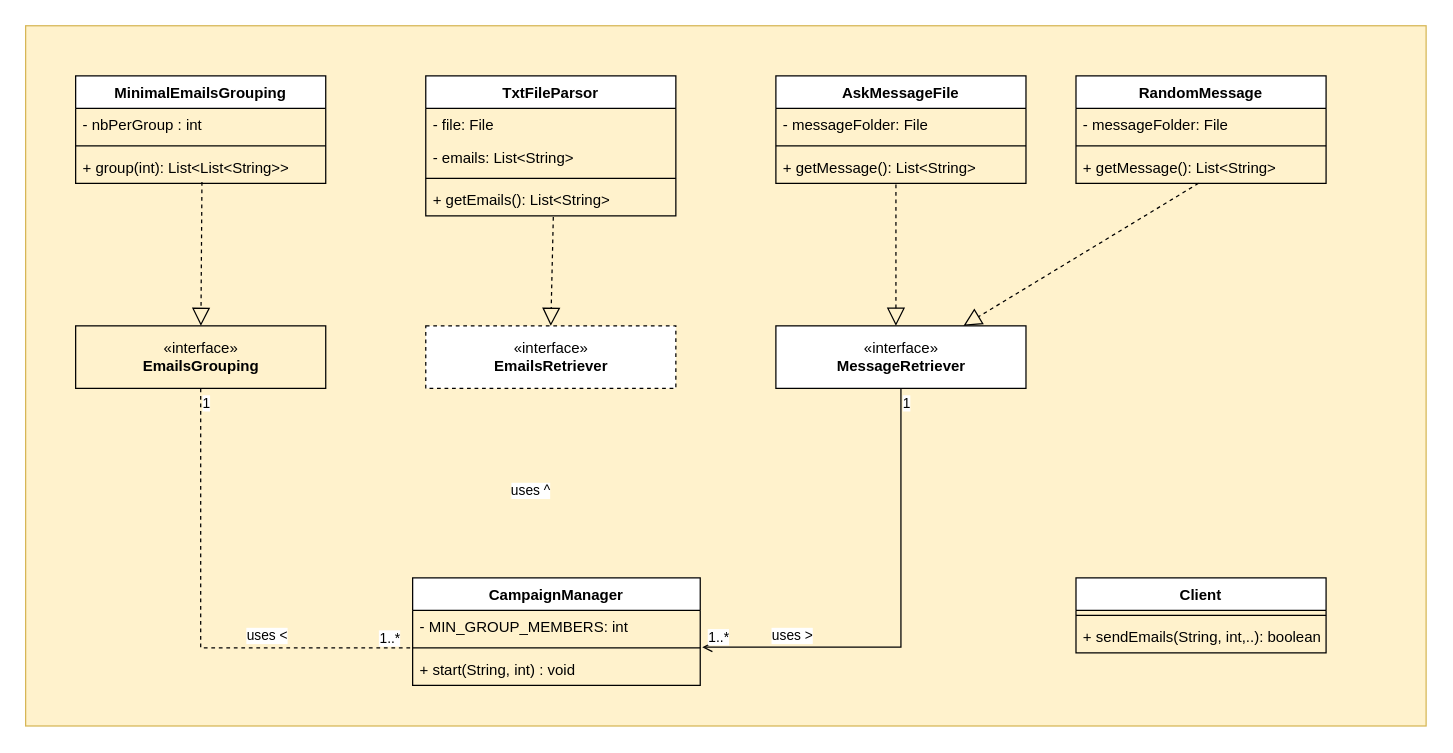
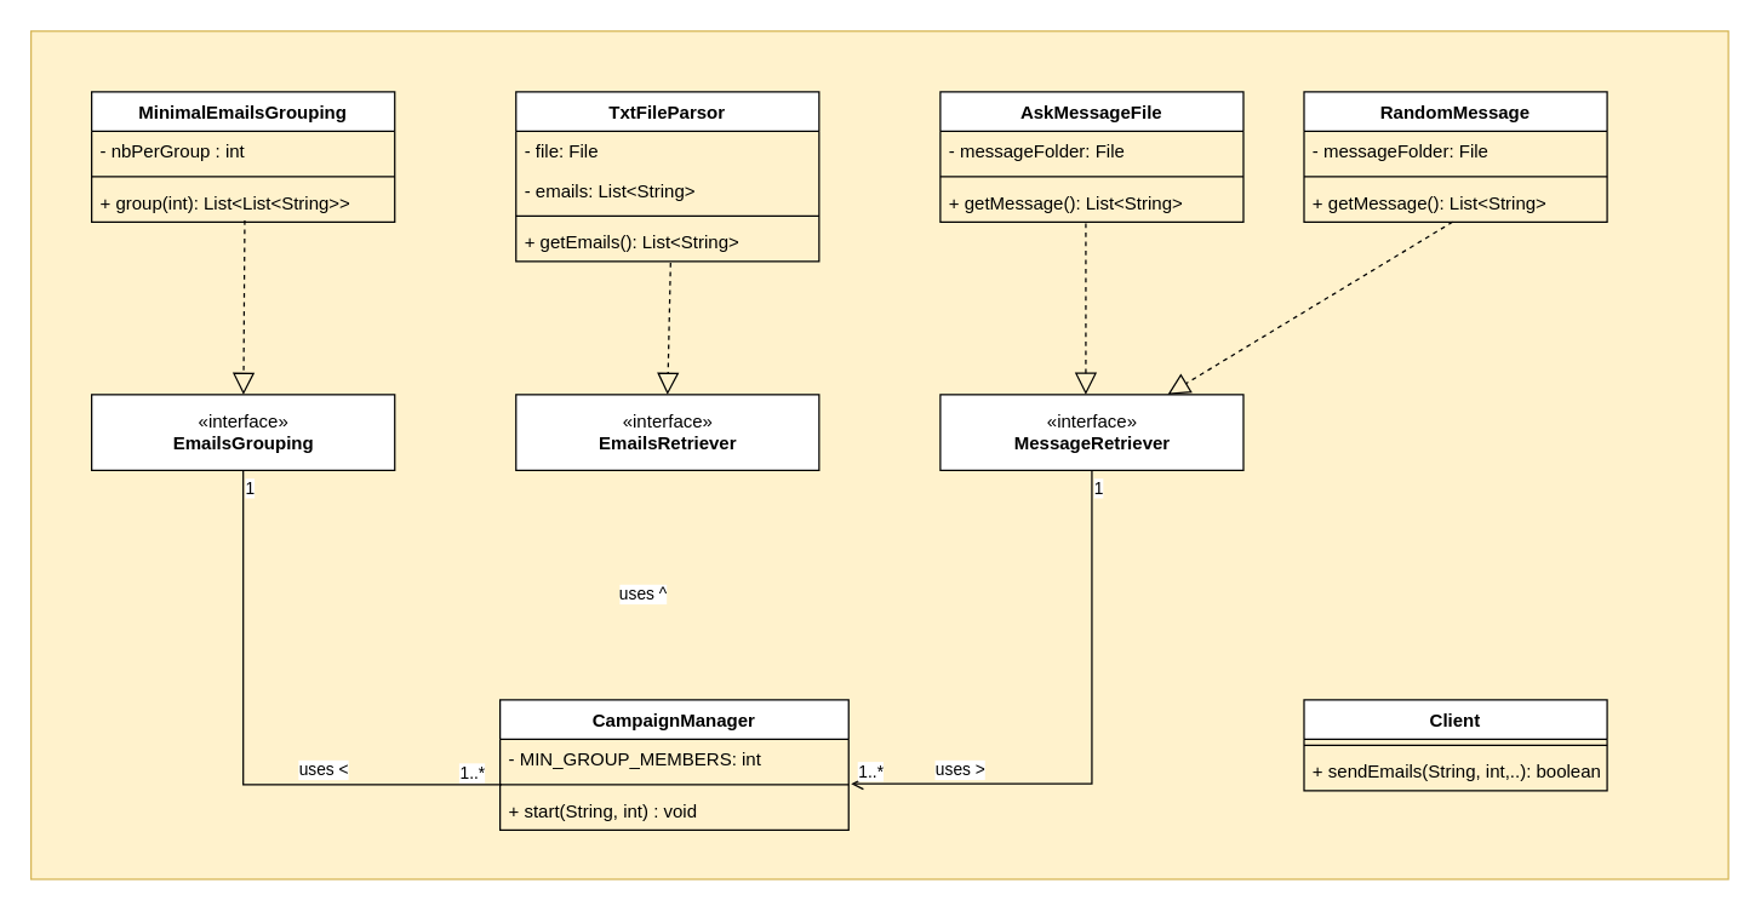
  <mxCell id="0" />
  <mxCell id="1" parent="0" />
  <mxCell id="2" value="" style="rounded=0;whiteSpace=wrap;html=1;fillColor=#fff2cc;strokeColor=#d6b656;" vertex="1" parent="1"><mxGeometry width="1120" height="560" as="geometry" x="20" y="20" /></mxCell>
- <mxCell id="3" value="«interface»&lt;br&gt;&lt;b&gt;EmailsGrouping&lt;/b&gt;" style="html=1;fillColor=#fff2cc;" vertex="1" parent="1"><mxGeometry x="60" y="260" width="200" height="50" as="geometry" /></mxCell>
+ <mxCell id="3" value="«interface»&lt;br&gt;&lt;b&gt;EmailsGrouping&lt;/b&gt;" style="html=1;" vertex="1" parent="1"><mxGeometry x="60" y="260" width="200" height="50" as="geometry" /></mxCell>
  <mxCell id="4" value="CampaignManager" style="swimlane;fontStyle=1;align=center;verticalAlign=top;childLayout=stackLayout;horizontal=1;startSize=26;horizontalStack=0;resizeParent=1;resizeParentMax=0;resizeLast=0;collapsible=1;marginBottom=0;" vertex="1" parent="1"><mxGeometry x="329.5" y="461.5" width="230" height="86" as="geometry" /></mxCell>
  <mxCell id="5" value="- MIN_GROUP_MEMBERS: int" style="text;strokeColor=none;fillColor=none;align=left;verticalAlign=top;spacingLeft=4;spacingRight=4;overflow=hidden;rotatable=0;points=[[0,0.5],[1,0.5]];portConstraint=eastwest;" vertex="1" parent="4"><mxGeometry y="26" width="230" height="26" as="geometry" /></mxCell>
  <mxCell id="6" value="" style="line;strokeWidth=1;fillColor=none;align=left;verticalAlign=middle;spacingTop=-1;spacingLeft=3;spacingRight=3;rotatable=0;labelPosition=right;points=[];portConstraint=eastwest;" vertex="1" parent="4"><mxGeometry y="52" width="230" height="8" as="geometry" /></mxCell>
  <mxCell id="7" value="+ start(String, int) : void" style="text;strokeColor=none;fillColor=none;align=left;verticalAlign=top;spacingLeft=4;spacingRight=4;overflow=hidden;rotatable=0;points=[[0,0.5],[1,0.5]];portConstraint=eastwest;" vertex="1" parent="4"><mxGeometry y="60" width="230" height="26" as="geometry" /></mxCell>
- <mxCell id="8" value="«interface»&lt;br&gt;&lt;b&gt;EmailsRetriever&lt;/b&gt;" style="html=1;dashed=1;" vertex="1" parent="1"><mxGeometry x="340" y="260" width="200" height="50" as="geometry" /></mxCell>
+ <mxCell id="8" value="«interface»&lt;br&gt;&lt;b&gt;EmailsRetriever&lt;/b&gt;" style="html=1;" vertex="1" parent="1"><mxGeometry x="340" y="260" width="200" height="50" as="geometry" /></mxCell>
  <mxCell id="9" value="«interface»&lt;br&gt;&lt;b&gt;MessageRetriever&lt;/b&gt;" style="html=1;" vertex="1" parent="1"><mxGeometry x="620" y="260" width="200" height="50" as="geometry" /></mxCell>
  <mxCell id="10" value="Client" style="swimlane;fontStyle=1;align=center;verticalAlign=top;childLayout=stackLayout;horizontal=1;startSize=26;horizontalStack=0;resizeParent=1;resizeParentMax=0;resizeLast=0;collapsible=1;marginBottom=0;" vertex="1" parent="1"><mxGeometry x="860" y="461.5" width="200" height="60" as="geometry" /></mxCell>
  <mxCell id="11" value="" style="line;strokeWidth=1;fillColor=none;align=left;verticalAlign=middle;spacingTop=-1;spacingLeft=3;spacingRight=3;rotatable=0;labelPosition=right;points=[];portConstraint=eastwest;" vertex="1" parent="10"><mxGeometry y="26" width="200" height="8" as="geometry" /></mxCell>
  <mxCell id="12" value="+ sendEmails(String, int,..): boolean" style="text;strokeColor=none;fillColor=none;align=left;verticalAlign=top;spacingLeft=4;spacingRight=4;overflow=hidden;rotatable=0;points=[[0,0.5],[1,0.5]];portConstraint=eastwest;" vertex="1" parent="10"><mxGeometry y="34" width="200" height="26" as="geometry" /></mxCell>
  <mxCell id="13" value="MinimalEmailsGrouping" style="swimlane;fontStyle=1;align=center;verticalAlign=top;childLayout=stackLayout;horizontal=1;startSize=26;horizontalStack=0;resizeParent=1;resizeParentMax=0;resizeLast=0;collapsible=1;marginBottom=0;" vertex="1" parent="1"><mxGeometry x="60" y="60" width="200" height="86" as="geometry" /></mxCell>
  <mxCell id="14" value="- nbPerGroup : int" style="text;strokeColor=none;fillColor=none;align=left;verticalAlign=top;spacingLeft=4;spacingRight=4;overflow=hidden;rotatable=0;points=[[0,0.5],[1,0.5]];portConstraint=eastwest;" vertex="1" parent="13"><mxGeometry y="26" width="200" height="26" as="geometry" /></mxCell>
  <mxCell id="15" value="" style="line;strokeWidth=1;fillColor=none;align=left;verticalAlign=middle;spacingTop=-1;spacingLeft=3;spacingRight=3;rotatable=0;labelPosition=right;points=[];portConstraint=eastwest;" vertex="1" parent="13"><mxGeometry y="52" width="200" height="8" as="geometry" /></mxCell>
  <mxCell id="16" value="+ group(int): List&lt;List&lt;String&gt;&gt;" style="text;strokeColor=none;fillColor=none;align=left;verticalAlign=top;spacingLeft=4;spacingRight=4;overflow=hidden;rotatable=0;points=[[0,0.5],[1,0.5]];portConstraint=eastwest;" vertex="1" parent="13"><mxGeometry y="60" width="200" height="26" as="geometry" /></mxCell>
  <mxCell id="17" value="TxtFileParsor" style="swimlane;fontStyle=1;align=center;verticalAlign=top;childLayout=stackLayout;horizontal=1;startSize=26;horizontalStack=0;resizeParent=1;resizeParentMax=0;resizeLast=0;collapsible=1;marginBottom=0;" vertex="1" parent="1"><mxGeometry x="340" y="60" width="200" height="112" as="geometry" /></mxCell>
  <mxCell id="18" value="- file: File" style="text;strokeColor=none;fillColor=none;align=left;verticalAlign=top;spacingLeft=4;spacingRight=4;overflow=hidden;rotatable=0;points=[[0,0.5],[1,0.5]];portConstraint=eastwest;" vertex="1" parent="17"><mxGeometry y="26" width="200" height="26" as="geometry" /></mxCell>
  <mxCell id="19" value="- emails: List&lt;String&gt;" style="text;strokeColor=none;fillColor=none;align=left;verticalAlign=top;spacingLeft=4;spacingRight=4;overflow=hidden;rotatable=0;points=[[0,0.5],[1,0.5]];portConstraint=eastwest;" vertex="1" parent="17"><mxGeometry y="52" width="200" height="26" as="geometry" /></mxCell>
  <mxCell id="20" value="" style="line;strokeWidth=1;fillColor=none;align=left;verticalAlign=middle;spacingTop=-1;spacingLeft=3;spacingRight=3;rotatable=0;labelPosition=right;points=[];portConstraint=eastwest;" vertex="1" parent="17"><mxGeometry y="78" width="200" height="8" as="geometry" /></mxCell>
  <mxCell id="21" value="+ getEmails(): List&lt;String&gt;" style="text;strokeColor=none;fillColor=none;align=left;verticalAlign=top;spacingLeft=4;spacingRight=4;overflow=hidden;rotatable=0;points=[[0,0.5],[1,0.5]];portConstraint=eastwest;" vertex="1" parent="17"><mxGeometry y="86" width="200" height="26" as="geometry" /></mxCell>
  <mxCell id="22" value="AskMessageFile" style="swimlane;fontStyle=1;align=center;verticalAlign=top;childLayout=stackLayout;horizontal=1;startSize=26;horizontalStack=0;resizeParent=1;resizeParentMax=0;resizeLast=0;collapsible=1;marginBottom=0;" vertex="1" parent="1"><mxGeometry x="620" y="60" width="200" height="86" as="geometry" /></mxCell>
  <mxCell id="23" value="- messageFolder: File" style="text;strokeColor=none;fillColor=none;align=left;verticalAlign=top;spacingLeft=4;spacingRight=4;overflow=hidden;rotatable=0;points=[[0,0.5],[1,0.5]];portConstraint=eastwest;" vertex="1" parent="22"><mxGeometry y="26" width="200" height="26" as="geometry" /></mxCell>
  <mxCell id="24" value="" style="line;strokeWidth=1;fillColor=none;align=left;verticalAlign=middle;spacingTop=-1;spacingLeft=3;spacingRight=3;rotatable=0;labelPosition=right;points=[];portConstraint=eastwest;" vertex="1" parent="22"><mxGeometry y="52" width="200" height="8" as="geometry" /></mxCell>
  <mxCell id="25" value="+ getMessage(): List&lt;String&gt;" style="text;strokeColor=none;fillColor=none;align=left;verticalAlign=top;spacingLeft=4;spacingRight=4;overflow=hidden;rotatable=0;points=[[0,0.5],[1,0.5]];portConstraint=eastwest;" vertex="1" parent="22"><mxGeometry y="60" width="200" height="26" as="geometry" /></mxCell>
  <mxCell id="26" value="" style="endArrow=block;dashed=1;endFill=0;endSize=12;html=1;rounded=0;exitX=0.48;exitY=1.038;exitDx=0;exitDy=0;exitPerimeter=0;" edge="1" parent="1" source="25"><mxGeometry width="160" relative="1" as="geometry"><mxPoint x="710" y="170" as="sourcePoint" /><mxPoint x="716" y="260" as="targetPoint" /></mxGeometry></mxCell>
  <mxCell id="27" value="" style="endArrow=block;dashed=1;endFill=0;endSize=12;html=1;rounded=0;entryX=0.75;entryY=0;entryDx=0;entryDy=0;exitX=0.49;exitY=1;exitDx=0;exitDy=0;exitPerimeter=0;" edge="1" parent="1" source="31" target="9"><mxGeometry width="160" relative="1" as="geometry"><mxPoint x="960" y="220" as="sourcePoint" /><mxPoint x="1030" y="110" as="targetPoint" /></mxGeometry></mxCell>
  <mxCell id="28" value="RandomMessage" style="swimlane;fontStyle=1;align=center;verticalAlign=top;childLayout=stackLayout;horizontal=1;startSize=26;horizontalStack=0;resizeParent=1;resizeParentMax=0;resizeLast=0;collapsible=1;marginBottom=0;" vertex="1" parent="1"><mxGeometry x="860" y="60" width="200" height="86" as="geometry" /></mxCell>
  <mxCell id="29" value="- messageFolder: File" style="text;strokeColor=none;fillColor=none;align=left;verticalAlign=top;spacingLeft=4;spacingRight=4;overflow=hidden;rotatable=0;points=[[0,0.5],[1,0.5]];portConstraint=eastwest;" vertex="1" parent="28"><mxGeometry y="26" width="200" height="26" as="geometry" /></mxCell>
  <mxCell id="30" value="" style="line;strokeWidth=1;fillColor=none;align=left;verticalAlign=middle;spacingTop=-1;spacingLeft=3;spacingRight=3;rotatable=0;labelPosition=right;points=[];portConstraint=eastwest;" vertex="1" parent="28"><mxGeometry y="52" width="200" height="8" as="geometry" /></mxCell>
  <mxCell id="31" value="+ getMessage(): List&lt;String&gt;" style="text;strokeColor=none;fillColor=none;align=left;verticalAlign=top;spacingLeft=4;spacingRight=4;overflow=hidden;rotatable=0;points=[[0,0.5],[1,0.5]];portConstraint=eastwest;" vertex="1" parent="28"><mxGeometry y="60" width="200" height="26" as="geometry" /></mxCell>
- <mxCell id="32" value="" style="endArrow=none;html=1;edgeStyle=orthogonalEdgeStyle;rounded=0;exitX=0.5;exitY=1;exitDx=0;exitDy=0;entryX=0.004;entryY=1.154;entryDx=0;entryDy=0;entryPerimeter=0;dashed=1;" edge="1" parent="1" source="3" target="5"><mxGeometry relative="1" as="geometry"><mxPoint x="300" y="650" as="sourcePoint" /><mxPoint x="310" y="510" as="targetPoint" /></mxGeometry></mxCell>
+ <mxCell id="32" value="" style="endArrow=none;html=1;edgeStyle=orthogonalEdgeStyle;rounded=0;exitX=0.5;exitY=1;exitDx=0;exitDy=0;entryX=0.004;entryY=1.154;entryDx=0;entryDy=0;entryPerimeter=0;" edge="1" parent="1" source="3" target="5"><mxGeometry relative="1" as="geometry"><mxPoint x="300" y="650" as="sourcePoint" /><mxPoint x="310" y="510" as="targetPoint" /></mxGeometry></mxCell>
  <mxCell id="33" value="1" style="edgeLabel;resizable=0;html=1;align=left;verticalAlign=bottom;" connectable="0" vertex="1" parent="32"><mxGeometry x="-1" relative="1" as="geometry"><mxPoint y="20" as="offset" /></mxGeometry></mxCell>
  <mxCell id="34" value="1..*" style="edgeLabel;resizable=0;html=1;align=right;verticalAlign=bottom;" connectable="0" vertex="1" parent="32"><mxGeometry x="1" relative="1" as="geometry"><mxPoint x="-10" as="offset" /></mxGeometry></mxCell>
  <mxCell id="35" value="" style="endArrow=block;dashed=1;endFill=0;endSize=12;html=1;rounded=0;entryX=0.5;entryY=0;entryDx=0;entryDy=0;exitX=0.51;exitY=1.038;exitDx=0;exitDy=0;exitPerimeter=0;" edge="1" parent="1" source="21" target="8"><mxGeometry width="160" relative="1" as="geometry"><mxPoint x="460" y="190" as="sourcePoint" /><mxPoint x="380" y="230" as="targetPoint" /></mxGeometry></mxCell>
  <mxCell id="36" value="" style="endArrow=block;dashed=1;endFill=0;endSize=12;html=1;rounded=0;exitX=0.505;exitY=0.962;exitDx=0;exitDy=0;exitPerimeter=0;" edge="1" parent="1" source="16" target="3"><mxGeometry width="160" relative="1" as="geometry"><mxPoint x="152" y="145.998" as="sourcePoint" /><mxPoint x="150" y="233.01" as="targetPoint" /></mxGeometry></mxCell>
  <mxCell id="37" value="" style="endArrow=open;html=1;edgeStyle=orthogonalEdgeStyle;rounded=0;exitX=0.5;exitY=1;exitDx=0;exitDy=0;entryX=1.007;entryY=1.135;entryDx=0;entryDy=0;entryPerimeter=0;" edge="1" parent="1" source="9" target="5"><mxGeometry relative="1" as="geometry"><mxPoint x="450" y="640" as="sourcePoint" /><mxPoint x="690" y="510" as="targetPoint" /></mxGeometry></mxCell>
  <mxCell id="38" value="1" style="edgeLabel;resizable=0;html=1;align=left;verticalAlign=bottom;" connectable="0" vertex="1" parent="37"><mxGeometry x="-1" relative="1" as="geometry"><mxPoint y="20" as="offset" /></mxGeometry></mxCell>
  <mxCell id="39" value="1..*" style="edgeLabel;resizable=0;html=1;align=right;verticalAlign=bottom;" connectable="0" vertex="1" parent="37"><mxGeometry x="1" relative="1" as="geometry"><mxPoint x="22" as="offset" /></mxGeometry></mxCell>
  <mxCell id="40" value="uses &amp;lt;" style="edgeLabel;resizable=0;html=1;align=right;verticalAlign=bottom;" connectable="0" vertex="1" parent="1"><mxGeometry x="230" y="516" as="geometry" /></mxCell>
  <mxCell id="41" value="uses &amp;gt;" style="edgeLabel;resizable=0;html=1;align=right;verticalAlign=bottom;" connectable="0" vertex="1" parent="1"><mxGeometry x="650" y="516" as="geometry" /></mxCell>
  <mxCell id="42" value="uses ^" style="edgeLabel;resizable=0;html=1;align=right;verticalAlign=bottom;" connectable="0" vertex="1" parent="1"><mxGeometry x="440" y="400" as="geometry" /></mxCell>
